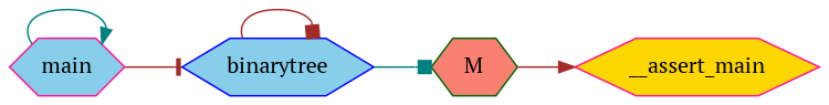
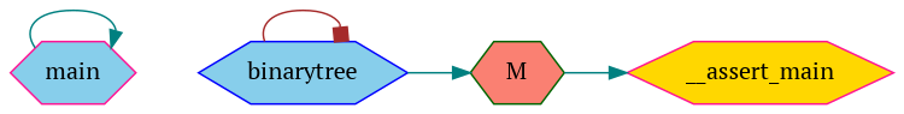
  digraph {
    fontname="PT Serif"
    rankdir=LR
    node [color=deeppink fillcolor=skyblue fontname="PT Serif" shape=hexagon style=filled]
    edge [arrowhead=normal color=brown fontname="PT Serif"]
    main
    binarytree [color=blue]
    M [color=darkgreen fillcolor=salmon]
    n4 [fillcolor=gold label=__assert_main]
    main -> main [color=teal]
-   main -> binarytree [arrowhead=tee]
    binarytree -> binarytree [arrowhead=box]
-   binarytree -> M [arrowhead=box color=teal]
-   M -> n4
+   binarytree -> M [color=teal]
+   M -> n4 [color=teal]
  }
